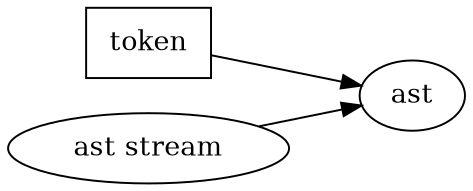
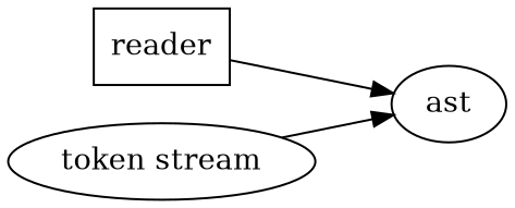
  digraph {
    rankdir=LR
-   reader [shape=box label=token]
+   reader [shape=box]
    ast
-   n3 [label="ast stream"]
+   n3 [label="token stream"]
    reader -> ast
    n3 -> ast
  }
